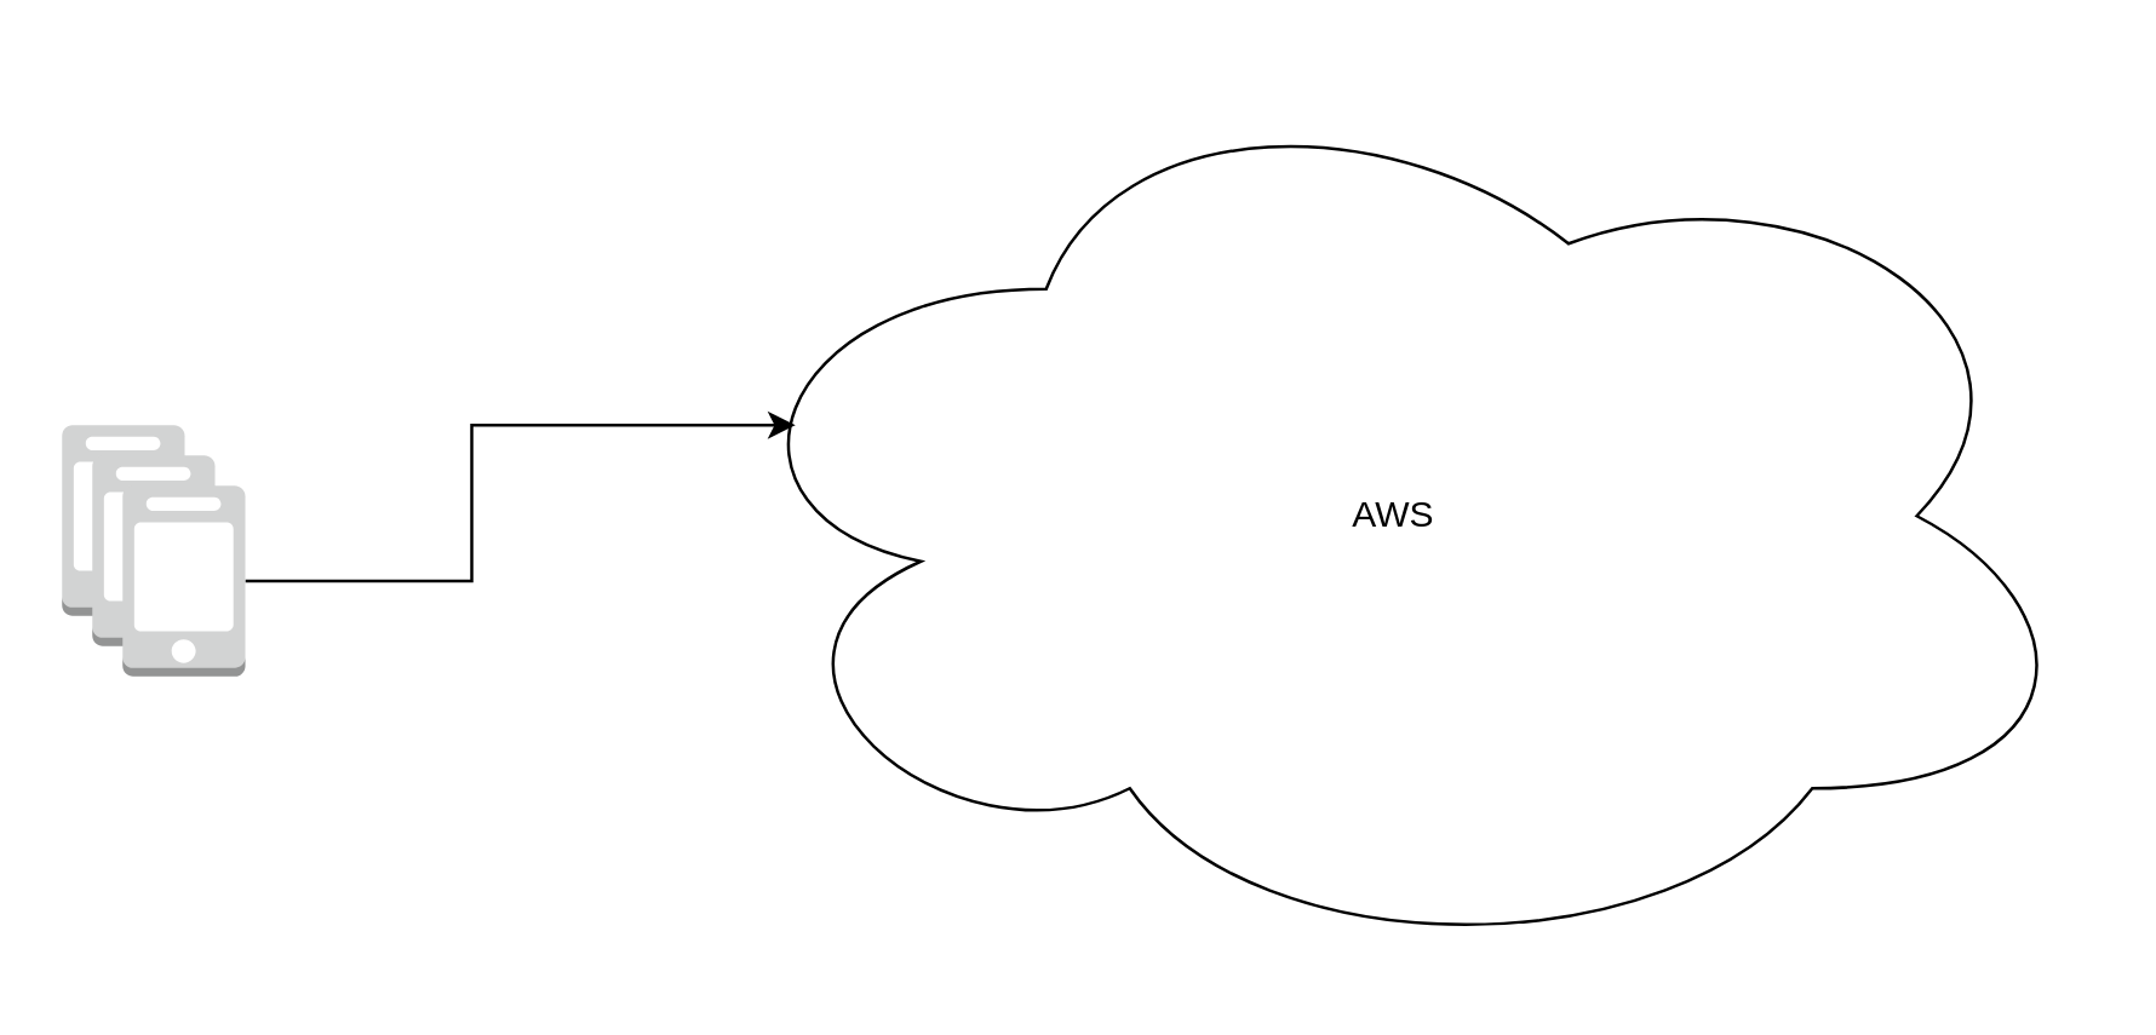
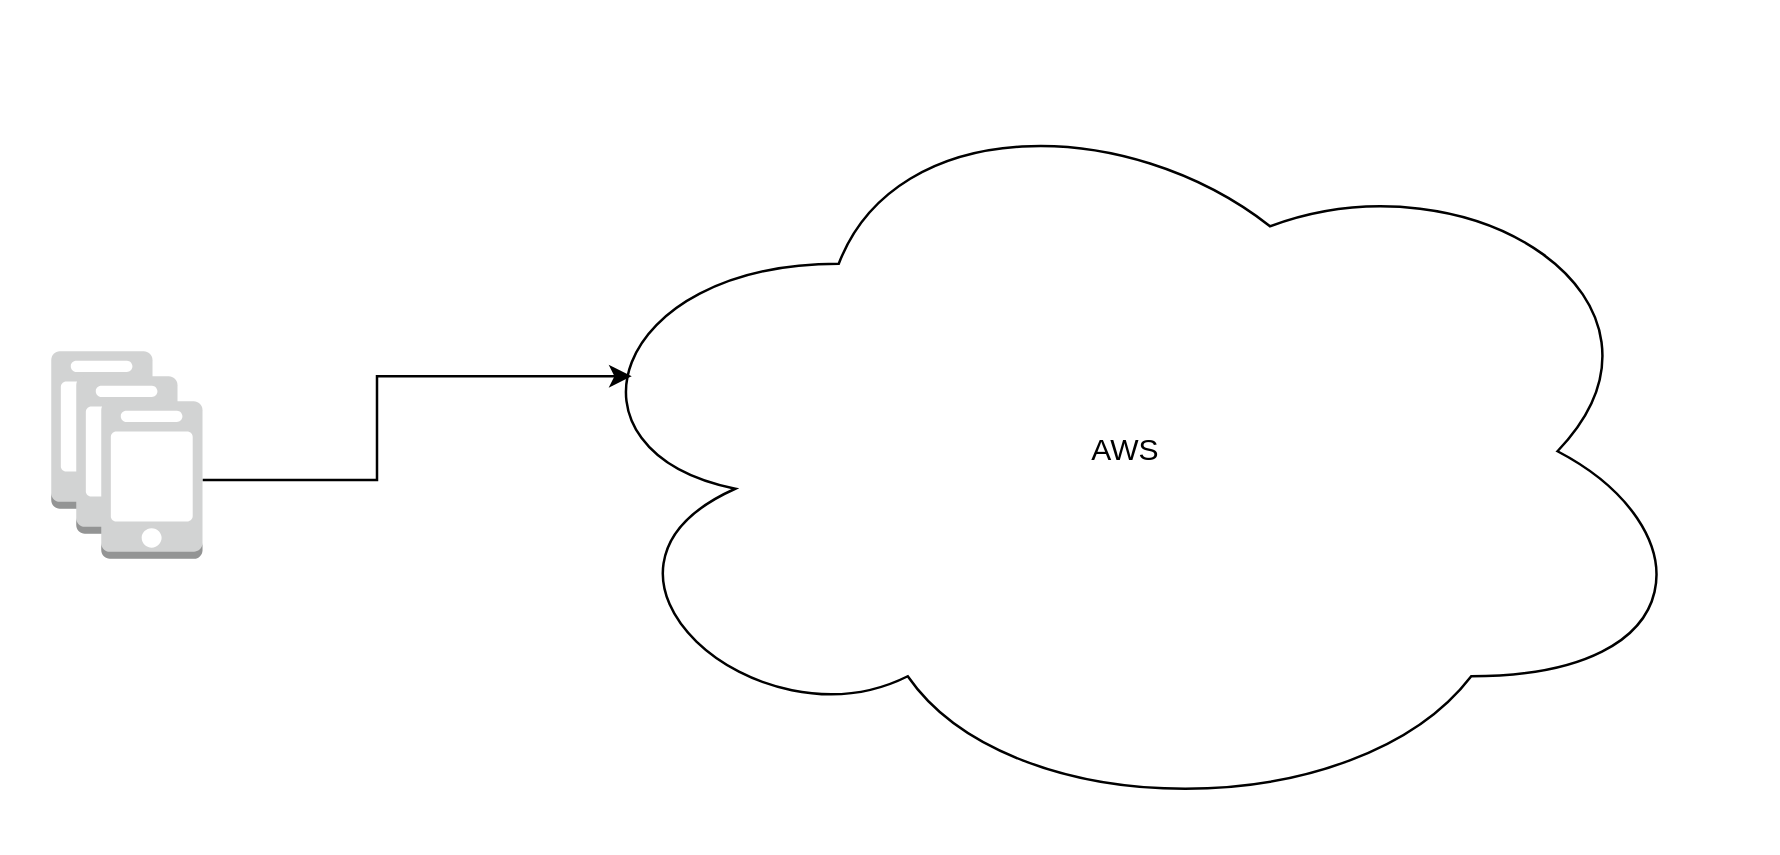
  <mxCell id="0" />
  <mxCell id="1" parent="0" />
  <mxCell id="2" value="" style="outlineConnect=0;dashed=0;verticalLabelPosition=bottom;verticalAlign=top;align=center;html=1;shape=mxgraph.aws3.mobile_client;fillColor=#D2D3D3;gradientColor=none;" vertex="1" parent="1"><mxGeometry x="20" y="140" width="40.5" height="63" as="geometry" /></mxCell>
- <mxCell id="3" value="AWS" style="ellipse;shape=cloud;whiteSpace=wrap;html=1;" vertex="1" parent="1"><mxGeometry x="230" y="20" width="460" height="300" as="geometry" /></mxCell>
+ <mxCell id="3" value="AWS" style="ellipse;shape=cloud;whiteSpace=wrap;html=1;" vertex="1" parent="1"><mxGeometry x="220" y="30" width="460" height="300" as="geometry" /></mxCell>
  <mxCell id="4" value="" style="outlineConnect=0;dashed=0;verticalLabelPosition=bottom;verticalAlign=top;align=center;html=1;shape=mxgraph.aws3.mobile_client;fillColor=#D2D3D3;gradientColor=none;" vertex="1" parent="1"><mxGeometry x="30" y="150" width="40.5" height="63" as="geometry" /></mxCell>
  <mxCell id="5" style="edgeStyle=orthogonalEdgeStyle;rounded=0;orthogonalLoop=1;jettySize=auto;html=1;entryX=0.07;entryY=0.4;entryDx=0;entryDy=0;entryPerimeter=0;" edge="1" parent="1" source="6" target="3"><mxGeometry relative="1" as="geometry" /></mxCell>
  <mxCell id="6" value="" style="outlineConnect=0;dashed=0;verticalLabelPosition=bottom;verticalAlign=top;align=center;html=1;shape=mxgraph.aws3.mobile_client;fillColor=#D2D3D3;gradientColor=none;" vertex="1" parent="1"><mxGeometry x="40" y="160" width="40.5" height="63" as="geometry" /></mxCell>
